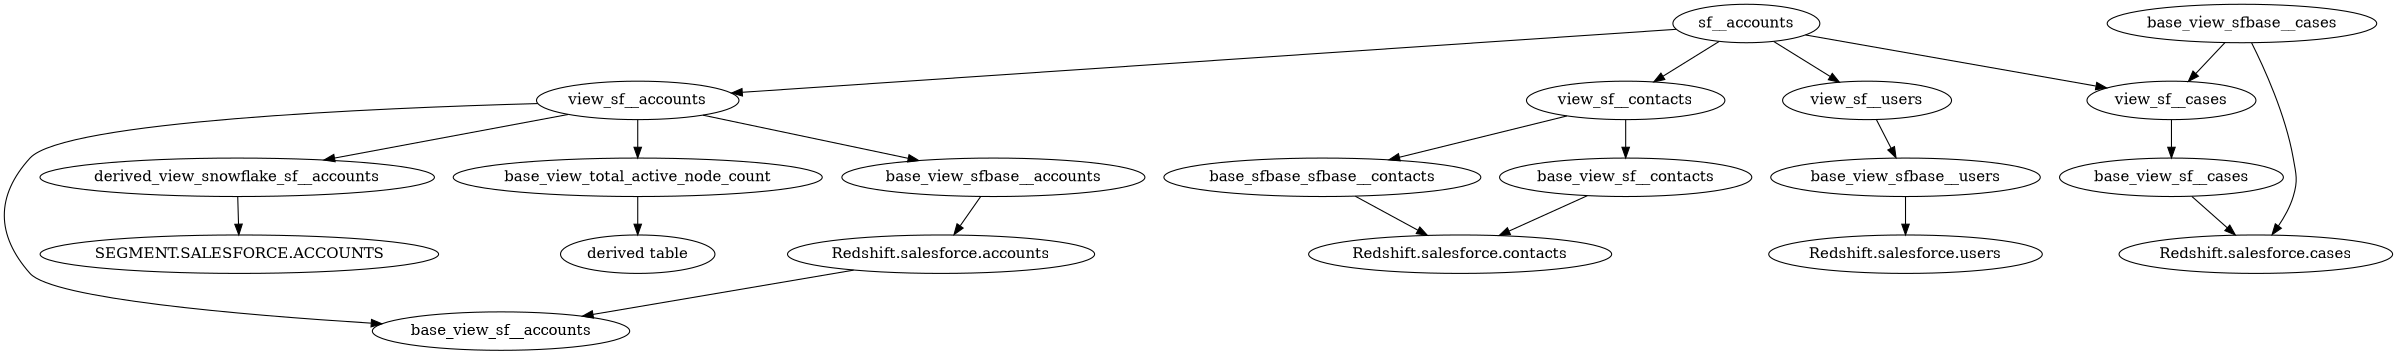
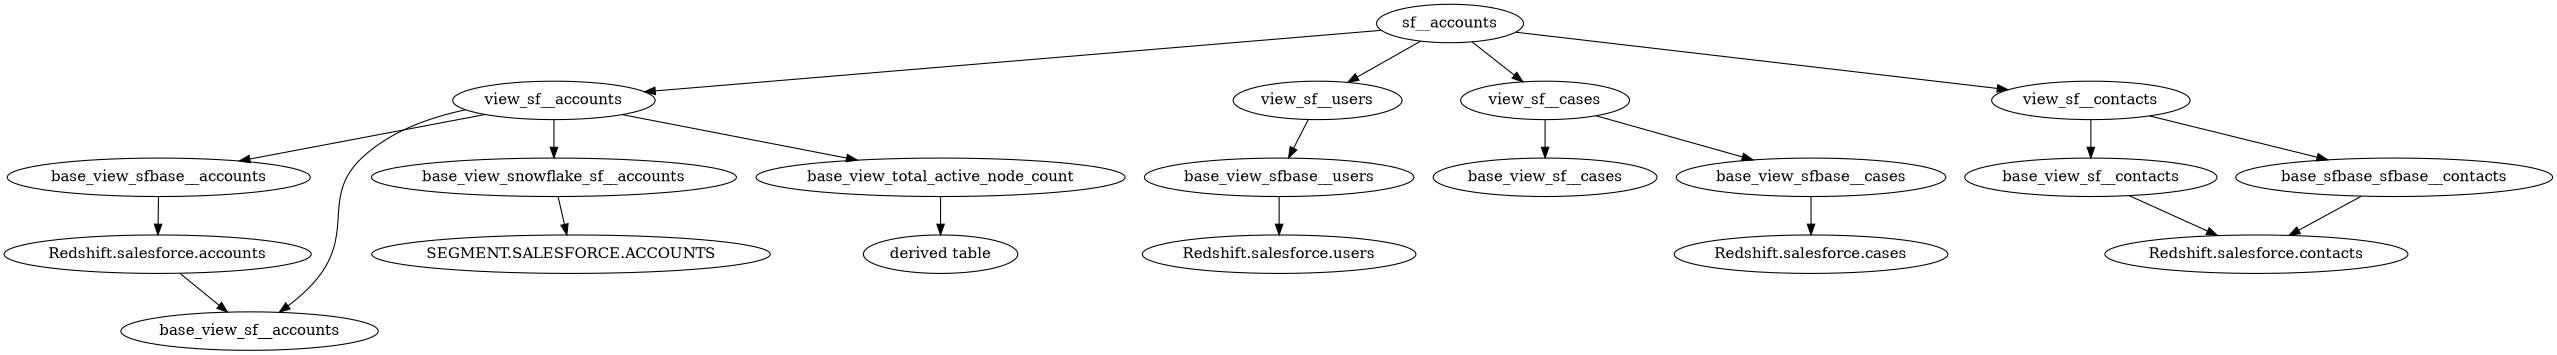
  digraph {
    n1 [label=sf__accounts]
    n2 [label=view_sf__accounts]
    n3 [label=view_sf__users]
    n4 [label=view_sf__cases]
    n5 [label=view_sf__contacts]
    n6 [label=base_view_sfbase__accounts]
    n7 [label=base_view_sf__accounts]
-   n8 [label=derived_view_snowflake_sf__accounts]
+   n8 [label=base_view_snowflake_sf__accounts]
    n9 [label=base_view_total_active_node_count]
    n10 [label=base_view_sfbase__users]
    n11 [label=base_view_sf__cases]
    n12 [label=base_view_sfbase__cases]
    n13 [label=base_view_sf__contacts]
    n14 [label=base_sfbase_sfbase__contacts]
    n15 [label="Redshift.salesforce.accounts"]
    n16 [label="SEGMENT.SALESFORCE.ACCOUNTS"]
    n17 [label="derived table"]
    n18 [label="Redshift.salesforce.users"]
    n19 [label="Redshift.salesforce.cases"]
    n20 [label="Redshift.salesforce.contacts"]
    n1 -> n2
    n1 -> n3
    n1 -> n4
    n1 -> n5
    n2 -> n6
    n2 -> n7
    n2 -> n8
    n2 -> n9
    n3 -> n10
    n4 -> n11
-   n12 -> n4
+   n4 -> n12
    n5 -> n13
    n5 -> n14
    n6 -> n15
    n8 -> n16
    n9 -> n17
    n10 -> n18
-   n11 -> n19
    n12 -> n19
    n13 -> n20
    n14 -> n20
    n15 -> n7
  }
